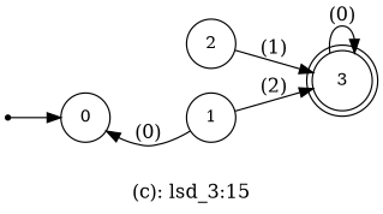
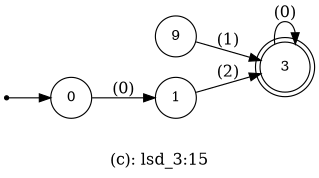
  digraph {
    label="(c): lsd_3:15"
    rankdir=LR
    node [fontsize=12 shape=circle]
    n1 [label=0]
    n2 [label=1]
    n3 [label=3 shape=doublecircle]
-   n4 [label=2]
+   n4 [label=9]
    n5 [label=3 shape=point]
-   n2 -> n1 [label="(0)"]
+   n1 -> n2 [label="(0)"]
    n2 -> n3 [label="(2)"]
    n3 -> n3 [label="(0)"]
    n4 -> n3 [label="(1)"]
    n5 -> n1
  }
